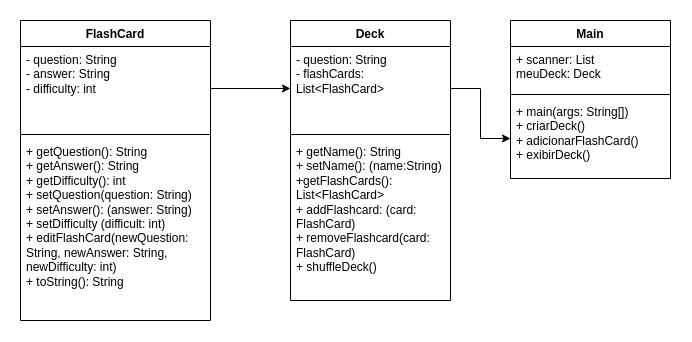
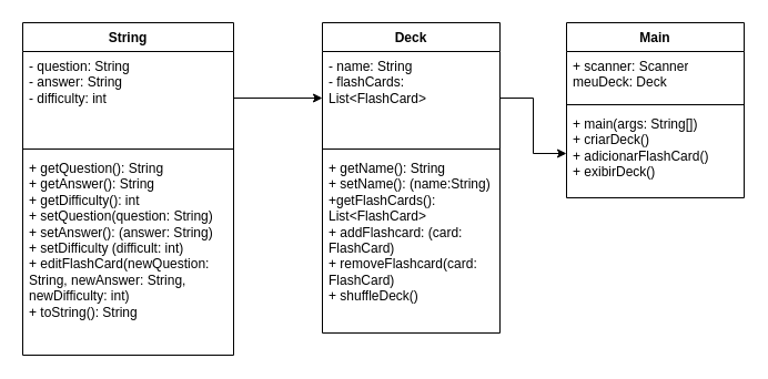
  <mxCell id="0" />
  <mxCell id="1" parent="0" />
- <mxCell id="2" value="FlashCard" style="swimlane;fontStyle=1;align=center;verticalAlign=top;childLayout=stackLayout;horizontal=1;startSize=26;horizontalStack=0;resizeParent=1;resizeParentMax=0;resizeLast=0;collapsible=1;marginBottom=0;whiteSpace=wrap;html=1;" vertex="1" parent="1"><mxGeometry x="20" y="20" width="190" height="300" as="geometry" /></mxCell>
+ <mxCell id="2" value="String" style="swimlane;fontStyle=1;align=center;verticalAlign=top;childLayout=stackLayout;horizontal=1;startSize=26;horizontalStack=0;resizeParent=1;resizeParentMax=0;resizeLast=0;collapsible=1;marginBottom=0;whiteSpace=wrap;html=1;" vertex="1" parent="1"><mxGeometry x="20" y="20" width="190" height="300" as="geometry" /></mxCell>
  <mxCell id="3" value="- question: String&lt;div&gt;- answer: String&lt;/div&gt;&lt;div&gt;- difficulty: int&lt;/div&gt;" style="text;strokeColor=none;fillColor=none;align=left;verticalAlign=top;spacingLeft=4;spacingRight=4;overflow=hidden;rotatable=0;points=[[0,0.5],[1,0.5]];portConstraint=eastwest;whiteSpace=wrap;html=1;" vertex="1" parent="2"><mxGeometry y="26" width="190" height="84" as="geometry" /></mxCell>
  <mxCell id="4" value="" style="line;strokeWidth=1;fillColor=none;align=left;verticalAlign=middle;spacingTop=-1;spacingLeft=3;spacingRight=3;rotatable=0;labelPosition=right;points=[];portConstraint=eastwest;strokeColor=inherit;" vertex="1" parent="2"><mxGeometry y="110" width="190" height="8" as="geometry" /></mxCell>
  <mxCell id="5" value="+ getQuestion(): String&lt;div&gt;+ getAnswer(): String&lt;/div&gt;&lt;div&gt;+ getDifficulty(): int&lt;/div&gt;&lt;div&gt;+ setQuestion(question: String)&lt;/div&gt;&lt;div&gt;+ setAnswer(): (answer: String)&lt;/div&gt;&lt;div&gt;+ setDifficulty (difficult: int)&lt;/div&gt;&lt;div&gt;+ editFlashCard(newQuestion: String, newAnswer: String, newDifficulty: int)&lt;/div&gt;&lt;div&gt;+ toString(): String&lt;/div&gt;" style="text;strokeColor=none;fillColor=none;align=left;verticalAlign=top;spacingLeft=4;spacingRight=4;overflow=hidden;rotatable=0;points=[[0,0.5],[1,0.5]];portConstraint=eastwest;whiteSpace=wrap;html=1;" vertex="1" parent="2"><mxGeometry y="118" width="190" height="182" as="geometry" /></mxCell>
  <mxCell id="6" value="Deck" style="swimlane;fontStyle=1;align=center;verticalAlign=top;childLayout=stackLayout;horizontal=1;startSize=26;horizontalStack=0;resizeParent=1;resizeParentMax=0;resizeLast=0;collapsible=1;marginBottom=0;whiteSpace=wrap;html=1;" vertex="1" parent="1"><mxGeometry x="290" y="20" width="160" height="280" as="geometry" /></mxCell>
- <mxCell id="7" value="- question: String&lt;div&gt;- flashCards: List&amp;lt;FlashCard&amp;gt;&lt;/div&gt;" style="text;strokeColor=none;fillColor=none;align=left;verticalAlign=top;spacingLeft=4;spacingRight=4;overflow=hidden;rotatable=0;points=[[0,0.5],[1,0.5]];portConstraint=eastwest;whiteSpace=wrap;html=1;" vertex="1" parent="6"><mxGeometry y="26" width="160" height="84" as="geometry" /></mxCell>
+ <mxCell id="7" value="- name: String&lt;div&gt;- flashCards: List&amp;lt;FlashCard&amp;gt;&lt;/div&gt;" style="text;strokeColor=none;fillColor=none;align=left;verticalAlign=top;spacingLeft=4;spacingRight=4;overflow=hidden;rotatable=0;points=[[0,0.5],[1,0.5]];portConstraint=eastwest;whiteSpace=wrap;html=1;" vertex="1" parent="6"><mxGeometry y="26" width="160" height="84" as="geometry" /></mxCell>
  <mxCell id="8" value="" style="line;strokeWidth=1;fillColor=none;align=left;verticalAlign=middle;spacingTop=-1;spacingLeft=3;spacingRight=3;rotatable=0;labelPosition=right;points=[];portConstraint=eastwest;strokeColor=inherit;" vertex="1" parent="6"><mxGeometry y="110" width="160" height="8" as="geometry" /></mxCell>
  <mxCell id="9" value="+ getName(): String&lt;div&gt;+ setName(): (name:String)&lt;/div&gt;&lt;div&gt;+getFlashCards(): List&amp;lt;FlashCard&amp;gt;&lt;/div&gt;&lt;div&gt;+ addFlashcard: (card: FlashCard)&lt;/div&gt;&lt;div&gt;+ removeFlashcard(card: FlashCard)&lt;/div&gt;&lt;div&gt;+ shuffleDeck()&lt;/div&gt;" style="text;strokeColor=none;fillColor=none;align=left;verticalAlign=top;spacingLeft=4;spacingRight=4;overflow=hidden;rotatable=0;points=[[0,0.5],[1,0.5]];portConstraint=eastwest;whiteSpace=wrap;html=1;" vertex="1" parent="6"><mxGeometry y="118" width="160" height="162" as="geometry" /></mxCell>
  <mxCell id="10" value="" style="edgeStyle=orthogonalEdgeStyle;rounded=0;orthogonalLoop=1;jettySize=auto;html=1;" edge="1" parent="1" source="3" target="7"><mxGeometry relative="1" as="geometry" /></mxCell>
  <mxCell id="11" value="Main" style="swimlane;fontStyle=1;align=center;verticalAlign=top;childLayout=stackLayout;horizontal=1;startSize=26;horizontalStack=0;resizeParent=1;resizeParentMax=0;resizeLast=0;collapsible=1;marginBottom=0;whiteSpace=wrap;html=1;" vertex="1" parent="1"><mxGeometry x="510" y="20" width="160" height="158" as="geometry" /></mxCell>
- <mxCell id="12" value="+ scanner: List&lt;div&gt;meuDeck: Deck&lt;/div&gt;" style="text;strokeColor=none;fillColor=none;align=left;verticalAlign=top;spacingLeft=4;spacingRight=4;overflow=hidden;rotatable=0;points=[[0,0.5],[1,0.5]];portConstraint=eastwest;whiteSpace=wrap;html=1;" vertex="1" parent="11"><mxGeometry y="26" width="160" height="44" as="geometry" /></mxCell>
+ <mxCell id="12" value="+ scanner: Scanner&lt;div&gt;meuDeck: Deck&lt;/div&gt;" style="text;strokeColor=none;fillColor=none;align=left;verticalAlign=top;spacingLeft=4;spacingRight=4;overflow=hidden;rotatable=0;points=[[0,0.5],[1,0.5]];portConstraint=eastwest;whiteSpace=wrap;html=1;" vertex="1" parent="11"><mxGeometry y="26" width="160" height="44" as="geometry" /></mxCell>
  <mxCell id="13" value="" style="line;strokeWidth=1;fillColor=none;align=left;verticalAlign=middle;spacingTop=-1;spacingLeft=3;spacingRight=3;rotatable=0;labelPosition=right;points=[];portConstraint=eastwest;strokeColor=inherit;" vertex="1" parent="11"><mxGeometry y="70" width="160" height="8" as="geometry" /></mxCell>
  <mxCell id="14" value="+ main(args: String[])&lt;div&gt;+ criarDeck()&lt;/div&gt;&lt;div&gt;+ adicionarFlashCard()&lt;/div&gt;&lt;div&gt;+ exibirDeck()&amp;nbsp;&lt;/div&gt;" style="text;strokeColor=none;fillColor=none;align=left;verticalAlign=top;spacingLeft=4;spacingRight=4;overflow=hidden;rotatable=0;points=[[0,0.5],[1,0.5]];portConstraint=eastwest;whiteSpace=wrap;html=1;" vertex="1" parent="11"><mxGeometry y="78" width="160" height="80" as="geometry" /></mxCell>
  <mxCell id="15" value="" style="edgeStyle=orthogonalEdgeStyle;rounded=0;orthogonalLoop=1;jettySize=auto;html=1;" edge="1" parent="1" source="7" target="14"><mxGeometry relative="1" as="geometry" /></mxCell>
